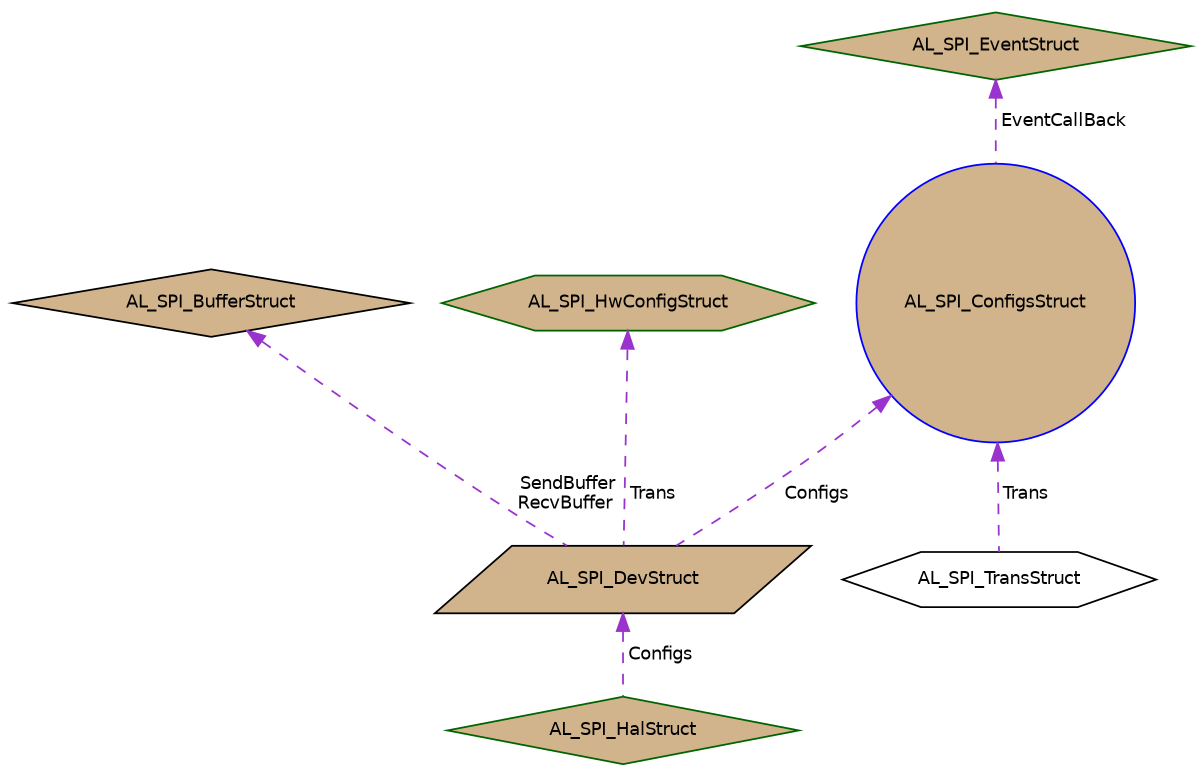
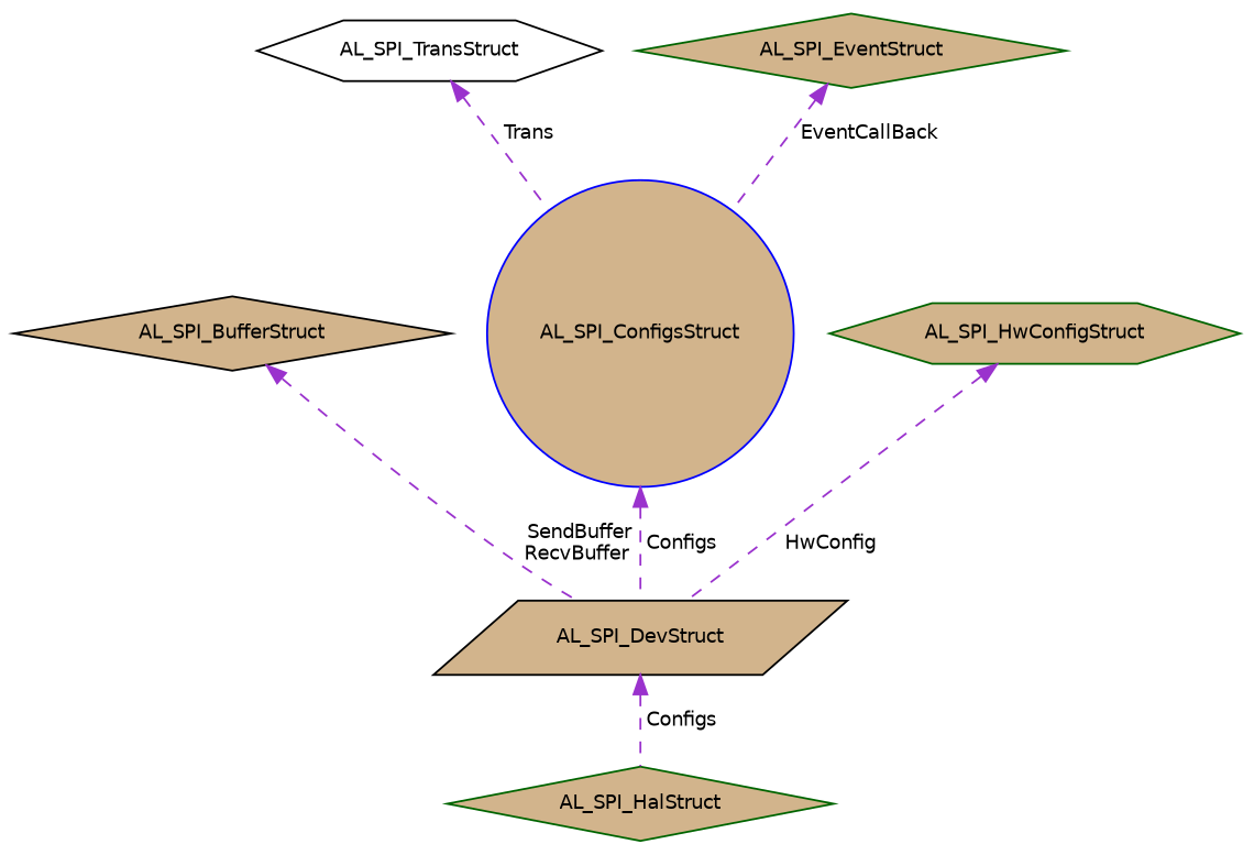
  digraph {
    node [color=darkgreen fillcolor=tan fontname=Helvetica fontsize=10 shape=diamond style=filled]
    edge [color=darkorchid3 dir=back fontname=Helvetica fontsize=10 labelfontname=Helvetica labelfontsize=10 style=dashed]
    n1 [fontcolor=black height=0.2 label=AL_SPI_HalStruct width=0.4]
    n2 [color=black height=0.2 label=AL_SPI_DevStruct shape=parallelogram width=0.4]
    n3 [color=black height=0.2 label=AL_SPI_BufferStruct width=0.4]
    n4 [color=blue height=0.2 label=AL_SPI_ConfigsStruct shape=circle width=0.4]
    n5 [color=black fillcolor=white height=0.2 label=AL_SPI_TransStruct shape=hexagon width=0.4]
    n6 [height=0.2 label=AL_SPI_HwConfigStruct shape=hexagon width=0.4]
    n7 [height=0.2 label=AL_SPI_EventStruct width=0.4]
    n2 -> n1 [label=" Configs"]
    n3 -> n2 [label=" SendBuffer\nRecvBuffer"]
    n4 -> n2 [label=" Configs"]
-   n4 -> n5 [label=" Trans"]
-   n6 -> n2 [label=" Trans"]
+   n5 -> n4 [label=" Trans"]
+   n6 -> n2 [label=" HwConfig"]
    n7 -> n4 [label=" EventCallBack"]
  }
